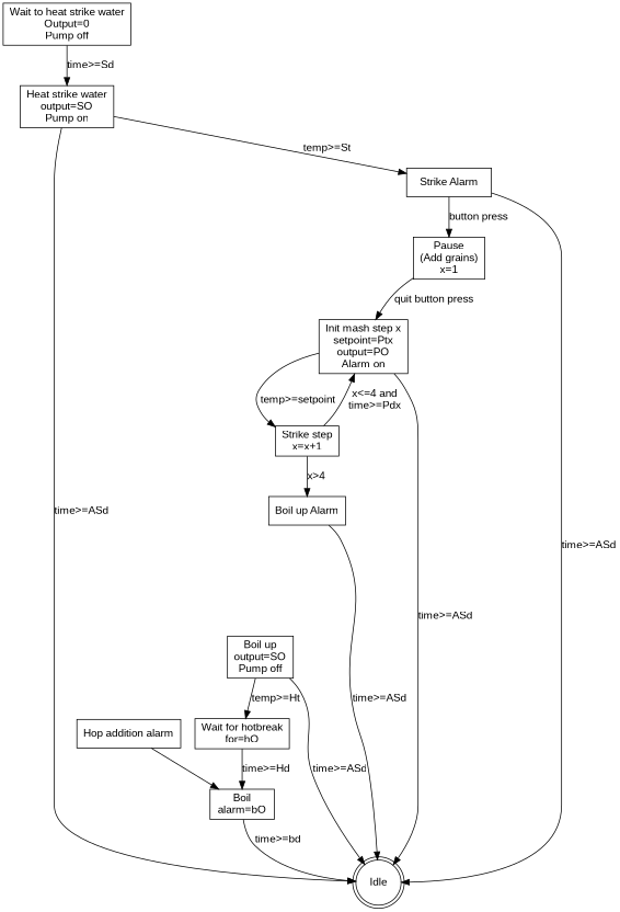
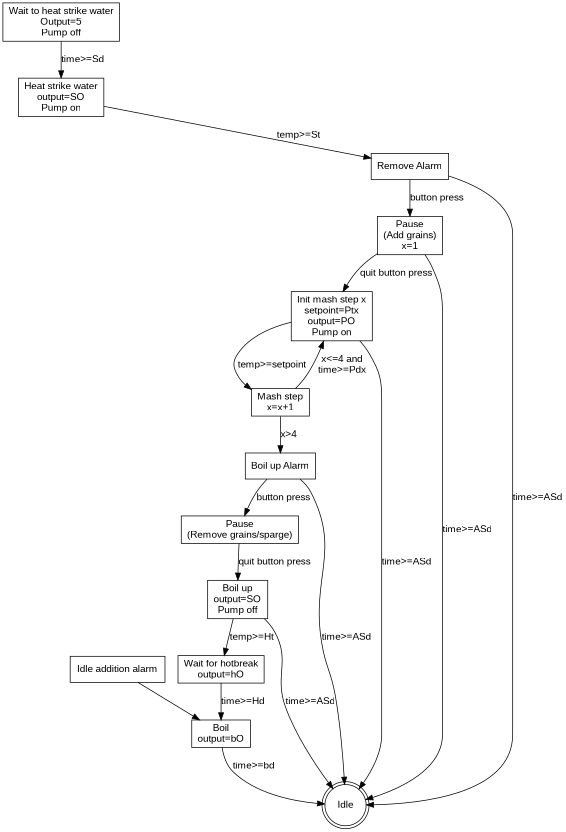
  digraph {
    fontname="Liberation Sans"
    node [fontname="Liberation Sans" shape=box]
    edge [fontname="Liberation Sans"]
    n1 [label=Idle shape=doublecircle]
-   n2 [label="Wait to heat strike water\nOutput=0\nPump off"]
+   n2 [label="Wait to heat strike water\nOutput=5\nPump off"]
    n3 [label="Heat strike water\noutput=SO\nPump on"]
-   n4 [label="Strike Alarm"]
+   n4 [label="Remove Alarm"]
    n5 [label="Pause\n(Add grains)\nx=1"]
-   n6 [label="Init mash step x\nsetpoint=Ptx\noutput=PO\nAlarm on"]
-   n7 [label="Strike step\nx=x+1"]
+   n6 [label="Init mash step x\nsetpoint=Ptx\noutput=PO\nPump on"]
+   n7 [label="Mash step\nx=x+1"]
    n8 [label="Boil up Alarm"]
+   n9 [label="Pause\n(Remove grains/sparge)"]
    n10 [label="Boil up\noutput=SO\nPump off"]
-   n11 [label="Wait for hotbreak\nfor=hO"]
-   n12 [label="Boil\nalarm=bO"]
-   n13 [label="Hop addition alarm"]
+   n11 [label="Wait for hotbreak\noutput=hO"]
+   n12 [label="Boil\noutput=bO"]
+   n13 [label="Idle addition alarm"]
    n2 -> n3 [label="time>=Sd"]
-   n3 -> n1 [label="time>=ASd"]
+   n5 -> n1 [label="time>=ASd"]
    n3 -> n4 [label="temp>=St"]
    n4 -> n1 [label="time>=ASd"]
    n4 -> n5 [label="button press"]
    n5 -> n6 [label="quit button press"]
    n6 -> n1 [label="time>=ASd"]
    n6 -> n7 [label="temp>=setpoint"]
    n7 -> n6 [label="x<=4 and\ntime>=Pdx"]
    n7 -> n8 [label="x>4"]
    n8 -> n1 [label="time>=ASd"]
+   n8 -> n9 [label="button press"]
+   n9 -> n10 [label="quit button press"]
    n10 -> n1 [label="time>=ASd"]
    n10 -> n11 [label="temp>=Ht"]
    n11 -> n12 [label="time>=Hd"]
    n12 -> n1 [label="time>=bd"]
    n13 -> n12
  }
